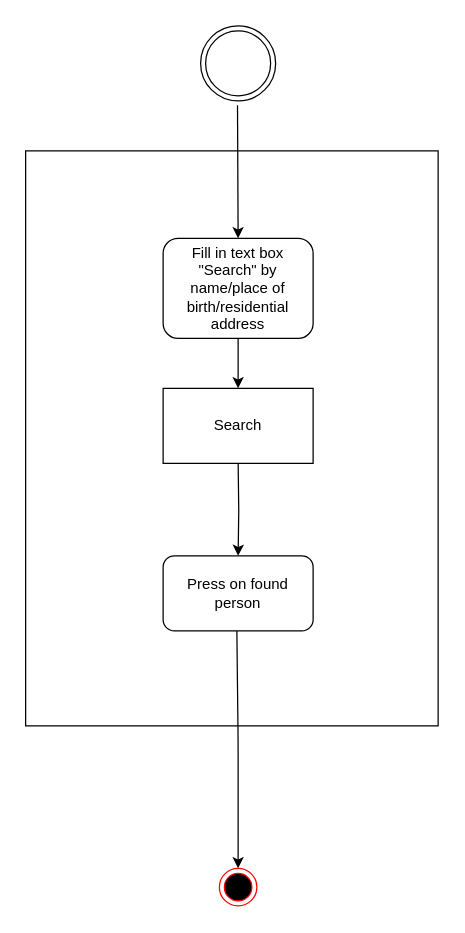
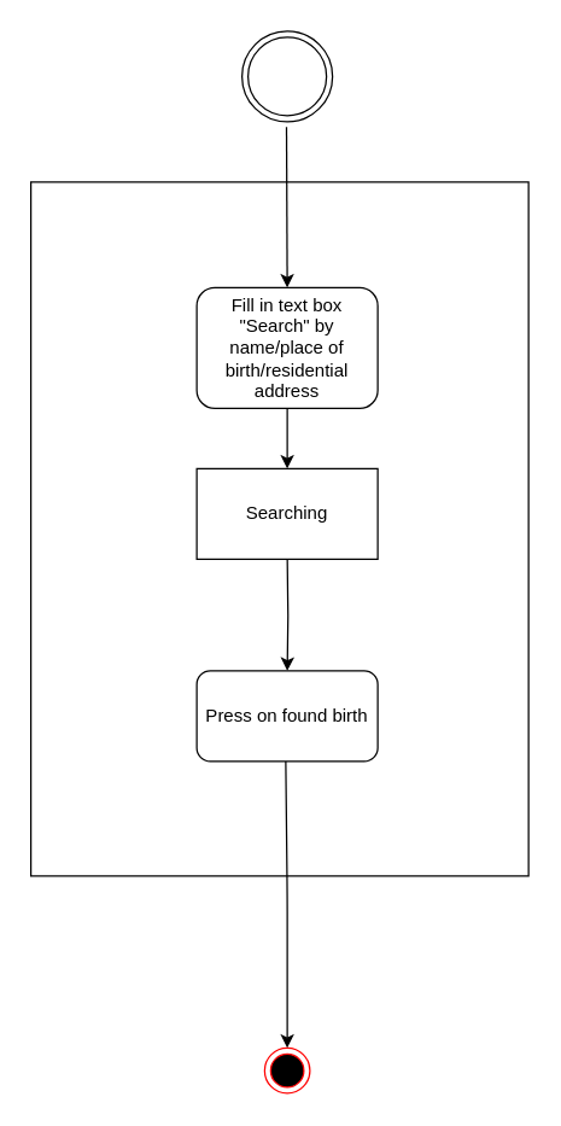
  <mxCell id="0" />
  <mxCell id="1" parent="0" />
  <mxCell id="2" value="" style="rounded=0;whiteSpace=wrap;html=1;" vertex="1" parent="1"><mxGeometry x="20" y="120" width="330" height="460" as="geometry" /></mxCell>
  <mxCell id="3" value="" style="ellipse;html=1;shape=endState;fillColor=#000000;strokeColor=#ff0000;" vertex="1" parent="1"><mxGeometry x="175" y="694" width="30" height="30" as="geometry" /></mxCell>
  <mxCell id="4" value="" style="ellipse;shape=doubleEllipse;html=1;dashed=0;whitespace=wrap;aspect=fixed;" vertex="1" parent="1"><mxGeometry x="160" y="20" width="60" height="60" as="geometry" /></mxCell>
  <mxCell id="5" value="" style="endArrow=classic;html=1;exitX=0.5;exitY=1;exitDx=0;exitDy=0;entryX=0.5;entryY=0;entryDx=0;entryDy=0;" edge="1" parent="1" target="3"><mxGeometry width="50" height="50" relative="1" as="geometry"><mxPoint x="189" y="504" as="sourcePoint" /><mxPoint x="190.375" y="674" as="targetPoint" /><Array as="points"><mxPoint x="190" y="594" /><mxPoint x="190" y="694" /></Array></mxGeometry></mxCell>
  <mxCell id="6" value="" style="endArrow=classic;html=1;exitX=0.5;exitY=1;exitDx=0;exitDy=0;entryX=0.5;entryY=0;entryDx=0;entryDy=0;" edge="1" parent="1" target="8"><mxGeometry width="50" height="50" relative="1" as="geometry"><mxPoint x="189.5" y="83.5" as="sourcePoint" /><mxPoint x="189.859" y="160" as="targetPoint" /></mxGeometry></mxCell>
  <mxCell id="7" style="edgeStyle=orthogonalEdgeStyle;rounded=0;orthogonalLoop=1;jettySize=auto;html=1;entryX=0.5;entryY=0;entryDx=0;entryDy=0;" edge="1" parent="1" source="8"><mxGeometry relative="1" as="geometry"><mxPoint x="190" y="310" as="targetPoint" /></mxGeometry></mxCell>
  <mxCell id="8" value="Fill in text box &quot;Search&quot; by name/place of birth/residential address" style="rounded=1;whiteSpace=wrap;html=1;" vertex="1" parent="1"><mxGeometry x="130" y="190" width="120" height="80" as="geometry" /></mxCell>
  <mxCell id="9" style="edgeStyle=orthogonalEdgeStyle;rounded=0;orthogonalLoop=1;jettySize=auto;html=1;entryX=0.5;entryY=0;entryDx=0;entryDy=0;" edge="1" parent="1" target="10"><mxGeometry relative="1" as="geometry"><mxPoint x="190.034" y="370" as="sourcePoint" /></mxGeometry></mxCell>
- <mxCell id="10" value="Press on found person" style="rounded=1;whiteSpace=wrap;html=1;" vertex="1" parent="1"><mxGeometry x="130" y="444" width="120" height="60" as="geometry" /></mxCell>
- <mxCell id="11" value="Search" style="rounded=0;whiteSpace=wrap;html=1;" vertex="1" parent="1"><mxGeometry x="130" y="310" width="120" height="60" as="geometry" /></mxCell>
+ <mxCell id="10" value="Press on found birth" style="rounded=1;whiteSpace=wrap;html=1;" vertex="1" parent="1"><mxGeometry x="130" y="444" width="120" height="60" as="geometry" /></mxCell>
+ <mxCell id="11" value="Searching" style="rounded=0;whiteSpace=wrap;html=1;" vertex="1" parent="1"><mxGeometry x="130" y="310" width="120" height="60" as="geometry" /></mxCell>
